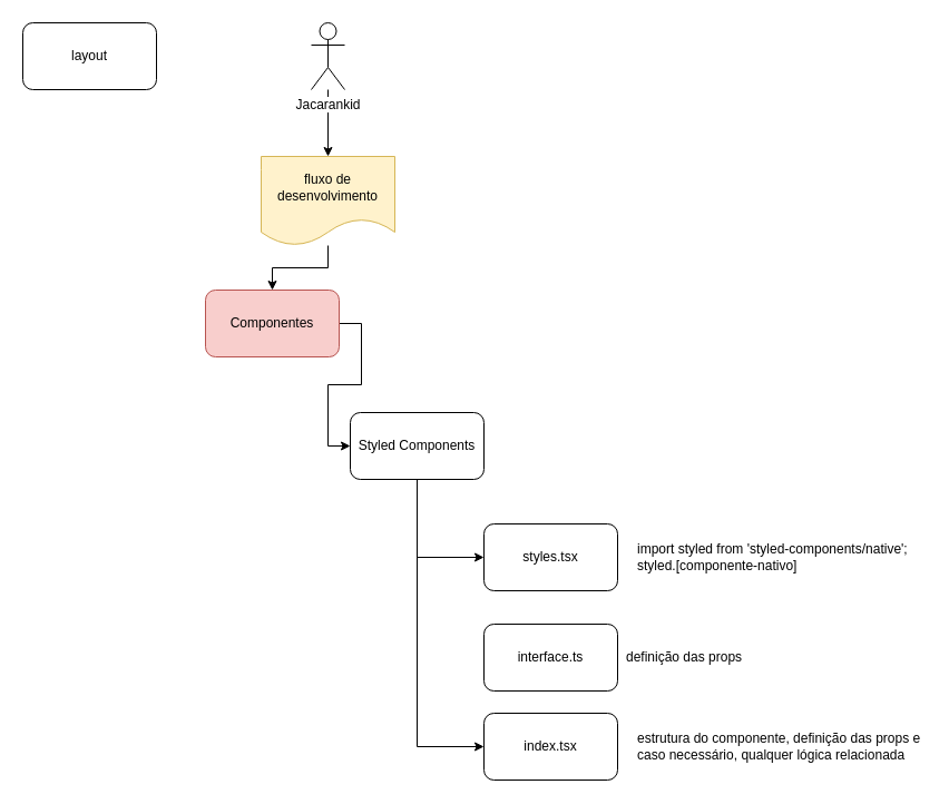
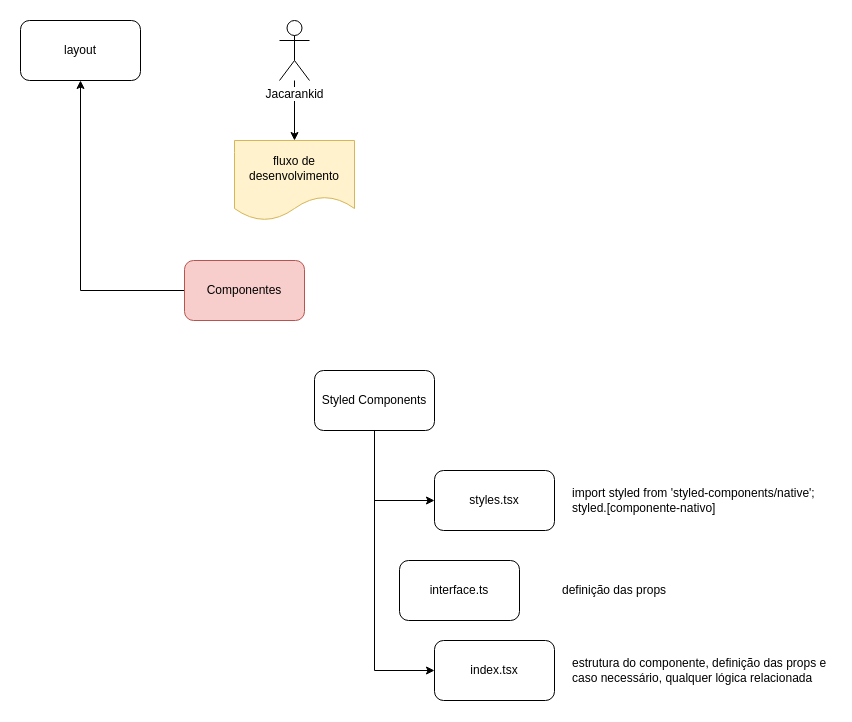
  <mxCell id="0" />
  <mxCell id="1" parent="0" />
- <mxCell id="2" style="edgeStyle=orthogonalEdgeStyle;rounded=0;orthogonalLoop=1;jettySize=auto;html=1;entryX=0;entryY=0.5;entryDx=0;entryDy=0;" edge="1" parent="1" source="3" target="6"><mxGeometry relative="1" as="geometry" /></mxCell>
+ <mxCell id="2" style="edgeStyle=orthogonalEdgeStyle;rounded=0;orthogonalLoop=1;jettySize=auto;html=1;" edge="1" parent="1" source="3" target="12"><mxGeometry relative="1" as="geometry" /></mxCell>
  <mxCell id="3" value="Componentes" style="rounded=1;whiteSpace=wrap;html=1;fillColor=#f8cecc;strokeColor=#b85450;" vertex="1" parent="1"><mxGeometry x="184" y="260" width="120" height="60" as="geometry" /></mxCell>
  <mxCell id="4" value="" style="edgeStyle=orthogonalEdgeStyle;rounded=0;orthogonalLoop=1;jettySize=auto;html=1;entryX=0;entryY=0.5;entryDx=0;entryDy=0;" edge="1" parent="1" source="6" target="8"><mxGeometry relative="1" as="geometry" /></mxCell>
  <mxCell id="5" value="" style="edgeStyle=orthogonalEdgeStyle;rounded=0;orthogonalLoop=1;jettySize=auto;html=1;entryX=0;entryY=0.5;entryDx=0;entryDy=0;" edge="1" parent="1" source="6" target="7"><mxGeometry relative="1" as="geometry" /></mxCell>
  <mxCell id="6" value="Styled Components" style="rounded=1;whiteSpace=wrap;html=1;" vertex="1" parent="1"><mxGeometry x="314" y="370" width="120" height="60" as="geometry" /></mxCell>
  <mxCell id="7" value="index.tsx" style="rounded=1;whiteSpace=wrap;html=1;" vertex="1" parent="1"><mxGeometry x="434" y="640" width="120" height="60" as="geometry" /></mxCell>
  <mxCell id="8" value="styles.tsx" style="rounded=1;whiteSpace=wrap;html=1;" vertex="1" parent="1"><mxGeometry x="434" y="470" width="120" height="60" as="geometry" /></mxCell>
- <mxCell id="9" value="interface.ts" style="rounded=1;whiteSpace=wrap;html=1;" vertex="1" parent="1"><mxGeometry x="434" y="560" width="120" height="60" as="geometry" /></mxCell>
+ <mxCell id="9" value="interface.ts" style="rounded=1;whiteSpace=wrap;html=1;" vertex="1" parent="1"><mxGeometry x="399" y="560" width="120" height="60" as="geometry" /></mxCell>
  <mxCell id="10" style="edgeStyle=orthogonalEdgeStyle;rounded=0;orthogonalLoop=1;jettySize=auto;html=1;entryX=0.5;entryY=0;entryDx=0;entryDy=0;" edge="1" parent="1" source="11" target="14"><mxGeometry relative="1" as="geometry"><mxPoint x="294" y="150" as="targetPoint" /></mxGeometry></mxCell>
  <mxCell id="11" value="Jacarankid" style="shape=umlActor;verticalLabelPosition=bottom;labelBackgroundColor=#ffffff;verticalAlign=top;html=1;outlineConnect=0;" vertex="1" parent="1"><mxGeometry x="279" y="20" width="30" height="60" as="geometry" /></mxCell>
  <mxCell id="12" value="layout" style="rounded=1;whiteSpace=wrap;html=1;" vertex="1" parent="1"><mxGeometry x="20" y="20" width="120" height="60" as="geometry" /></mxCell>
- <mxCell id="13" style="edgeStyle=orthogonalEdgeStyle;rounded=0;orthogonalLoop=1;jettySize=auto;html=1;" edge="1" parent="1" source="14" target="3"><mxGeometry relative="1" as="geometry" /></mxCell>
  <mxCell id="14" value="fluxo de desenvolvimento" style="shape=document;whiteSpace=wrap;html=1;boundedLbl=1;fillColor=#fff2cc;strokeColor=#d6b656;" vertex="1" parent="1"><mxGeometry x="234" y="140" width="120" height="80" as="geometry" /></mxCell>
  <mxCell id="15" value="import styled from 'styled-components/native';&lt;br&gt;styled.[componente-nativo]" style="text;html=1;strokeColor=none;fillColor=none;align=left;verticalAlign=middle;whiteSpace=wrap;rounded=0;" vertex="1" parent="1"><mxGeometry x="570" y="470" width="260" height="60" as="geometry" /></mxCell>
  <mxCell id="16" value="definição das props" style="text;html=1;strokeColor=none;fillColor=none;align=left;verticalAlign=middle;whiteSpace=wrap;rounded=0;" vertex="1" parent="1"><mxGeometry x="560" y="560" width="260" height="60" as="geometry" /></mxCell>
  <mxCell id="17" value="estrutura do componente, definição das props e caso necessário, qualquer lógica relacionada" style="text;html=1;strokeColor=none;fillColor=none;align=left;verticalAlign=middle;whiteSpace=wrap;rounded=0;" vertex="1" parent="1"><mxGeometry x="570" y="640" width="260" height="60" as="geometry" /></mxCell>
